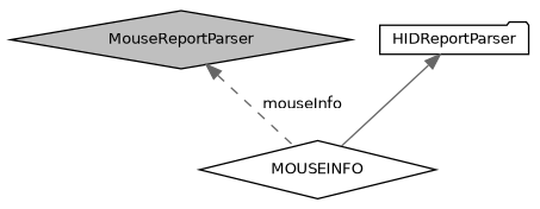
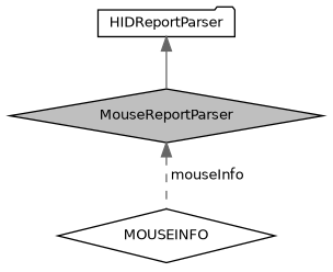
  digraph {
    node [color=black fillcolor=white fontname=Helvetica fontsize=10 shape=diamond style=filled]
    edge [color=gray40 dir=back fontname=Helvetica fontsize=10 labelfontname=Helvetica labelfontsize=10]
    n1 [fillcolor=grey75 fontcolor=black height=0.2 label=MouseReportParser width=0.4]
    n2 [height=0.2 label=MOUSEINFO width=0.4]
    n3 [height=0.2 label=HIDReportParser shape=folder width=0.4]
    n1 -> n2 [label=" mouseInfo" style=dashed]
-   n3 -> n2 [style=solid]
+   n3 -> n1 [style=solid]
  }
